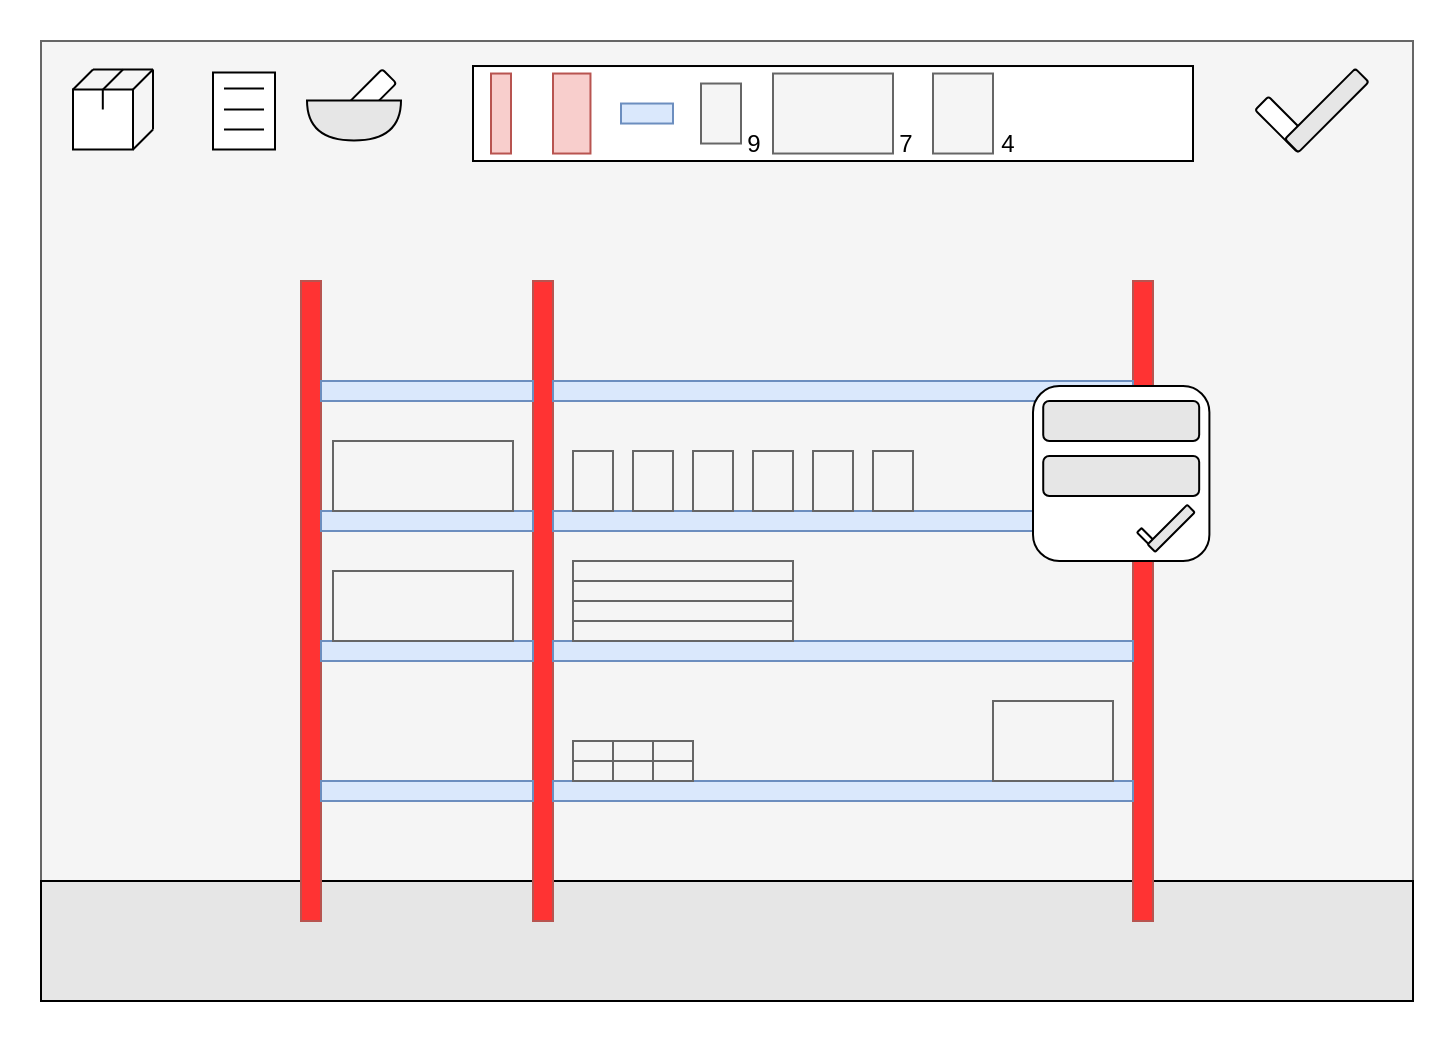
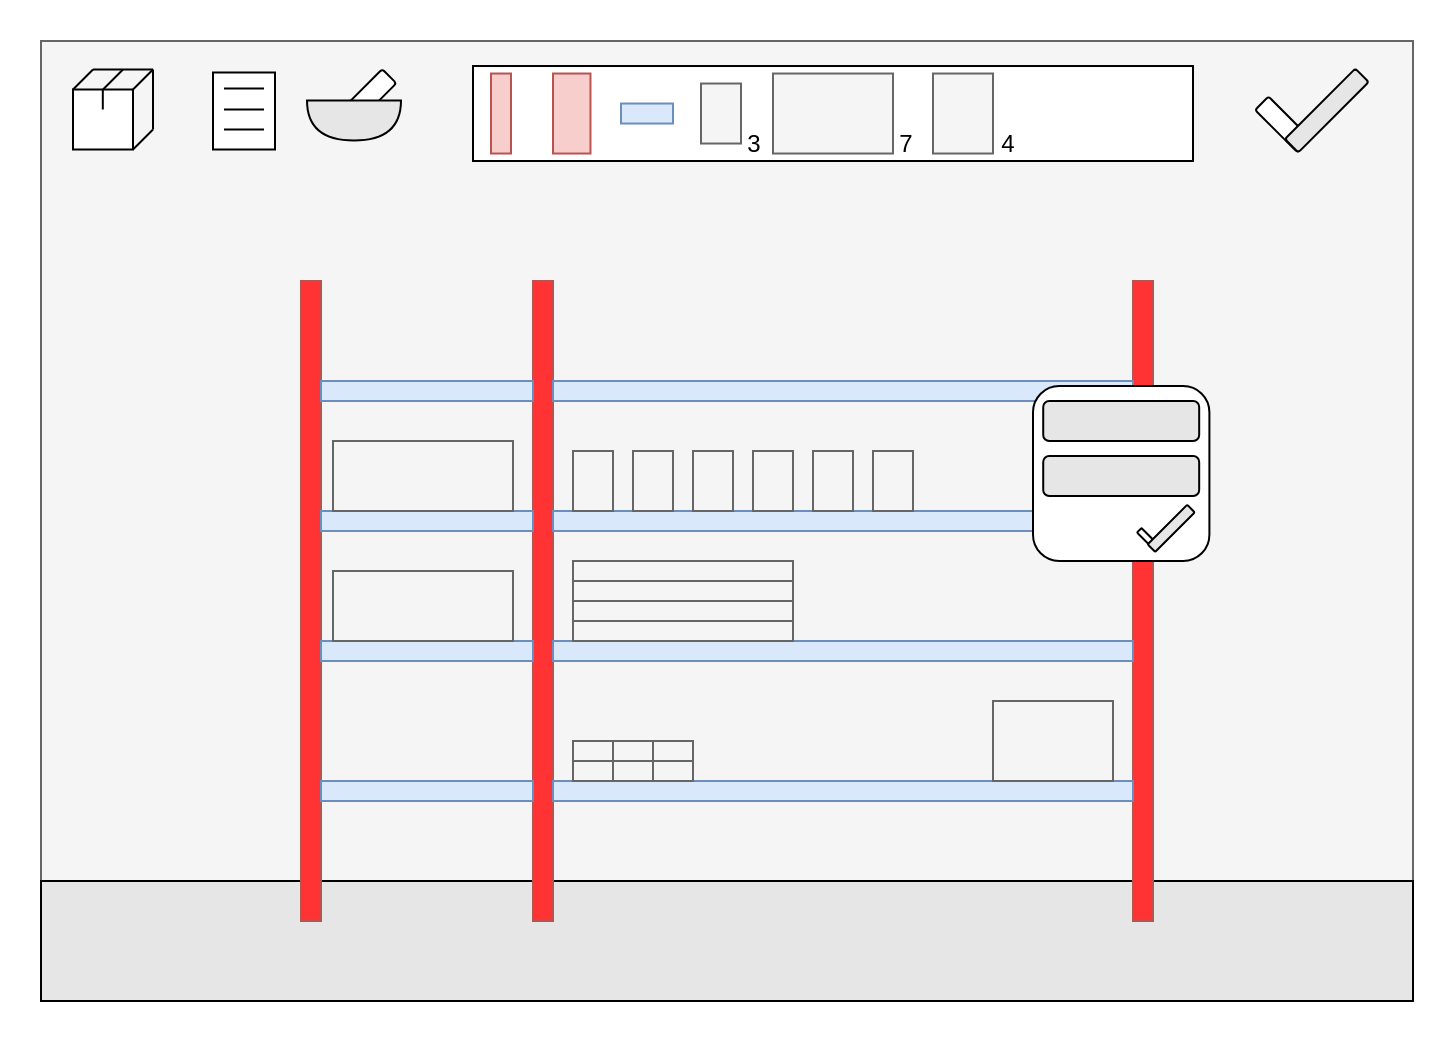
  <mxCell id="0" />
  <mxCell id="1" parent="0" />
  <mxCell id="2" value="" style="rounded=0;whiteSpace=wrap;html=1;strokeColor=#666666;fillColor=#f5f5f5;fontColor=#333333;" parent="1" vertex="1"><mxGeometry x="20" y="20" width="686" height="480" as="geometry" /></mxCell>
  <mxCell id="3" value="" style="rounded=0;whiteSpace=wrap;html=1;fillColor=#E6E6E6;" parent="1" vertex="1"><mxGeometry x="20" y="440" width="686" height="60" as="geometry" /></mxCell>
  <mxCell id="4" value="" style="rounded=1;whiteSpace=wrap;html=1;rotation=45;" parent="1" vertex="1"><mxGeometry x="626" y="56.99" width="30" height="9.5" as="geometry" /></mxCell>
  <mxCell id="5" value="" style="rounded=0;whiteSpace=wrap;html=1;strokeColor=#b85450;fillColor=#FF3333;" parent="1" vertex="1"><mxGeometry x="150" y="140" width="10" height="320" as="geometry" /></mxCell>
  <mxCell id="6" value="" style="rounded=0;whiteSpace=wrap;html=1;strokeColor=#b85450;fillColor=#FF3333;" parent="1" vertex="1"><mxGeometry x="266" y="140" width="10" height="320" as="geometry" /></mxCell>
  <mxCell id="7" value="" style="rounded=0;whiteSpace=wrap;html=1;strokeColor=#b85450;fillColor=#FF3333;" parent="1" vertex="1"><mxGeometry x="566" y="140" width="10" height="320" as="geometry" /></mxCell>
  <mxCell id="8" value="" style="rounded=0;whiteSpace=wrap;html=1;fillColor=#dae8fc;strokeColor=#6c8ebf;" parent="1" vertex="1"><mxGeometry x="160" y="190" width="106" height="10" as="geometry" /></mxCell>
  <mxCell id="9" value="" style="rounded=0;whiteSpace=wrap;html=1;fillColor=#dae8fc;strokeColor=#6c8ebf;" parent="1" vertex="1"><mxGeometry x="160" y="255" width="106" height="10" as="geometry" /></mxCell>
  <mxCell id="10" value="" style="rounded=0;whiteSpace=wrap;html=1;fillColor=#dae8fc;strokeColor=#6c8ebf;" parent="1" vertex="1"><mxGeometry x="160" y="320" width="106" height="10" as="geometry" /></mxCell>
  <mxCell id="11" value="" style="rounded=0;whiteSpace=wrap;html=1;fillColor=#dae8fc;strokeColor=#6c8ebf;" parent="1" vertex="1"><mxGeometry x="160" y="390" width="106" height="10" as="geometry" /></mxCell>
  <mxCell id="12" value="" style="rounded=0;whiteSpace=wrap;html=1;fillColor=#dae8fc;strokeColor=#6c8ebf;" parent="1" vertex="1"><mxGeometry x="276" y="190" width="290" height="10" as="geometry" /></mxCell>
  <mxCell id="13" value="" style="rounded=0;whiteSpace=wrap;html=1;fillColor=#dae8fc;strokeColor=#6c8ebf;" parent="1" vertex="1"><mxGeometry x="276" y="255" width="290" height="10" as="geometry" /></mxCell>
  <mxCell id="14" value="" style="rounded=0;whiteSpace=wrap;html=1;fillColor=#dae8fc;strokeColor=#6c8ebf;" parent="1" vertex="1"><mxGeometry x="276" y="320" width="290" height="10" as="geometry" /></mxCell>
  <mxCell id="15" value="" style="rounded=0;whiteSpace=wrap;html=1;fillColor=#dae8fc;strokeColor=#6c8ebf;" parent="1" vertex="1"><mxGeometry x="276" y="390" width="290" height="10" as="geometry" /></mxCell>
  <mxCell id="16" value="" style="rounded=1;whiteSpace=wrap;html=1;rotation=-45;fillColor=#E6E6E6;" parent="1" vertex="1"><mxGeometry x="638.02" y="50" width="49.78" height="9.5" as="geometry" /></mxCell>
  <mxCell id="17" value="" style="rounded=0;whiteSpace=wrap;html=1;strokeColor=#666666;fillColor=#f5f5f5;fontColor=#333333;" parent="1" vertex="1"><mxGeometry x="286" y="225" width="20" height="30" as="geometry" /></mxCell>
  <mxCell id="18" value="" style="rounded=0;whiteSpace=wrap;html=1;strokeColor=#666666;fillColor=#f5f5f5;fontColor=#333333;" parent="1" vertex="1"><mxGeometry x="316" y="225" width="20" height="30" as="geometry" /></mxCell>
  <mxCell id="19" value="" style="rounded=0;whiteSpace=wrap;html=1;strokeColor=#666666;fillColor=#f5f5f5;fontColor=#333333;" parent="1" vertex="1"><mxGeometry x="346" y="225" width="20" height="30" as="geometry" /></mxCell>
  <mxCell id="20" value="" style="rounded=0;whiteSpace=wrap;html=1;strokeColor=#666666;fillColor=#f5f5f5;fontColor=#333333;" parent="1" vertex="1"><mxGeometry x="376" y="225" width="20" height="30" as="geometry" /></mxCell>
  <mxCell id="21" value="" style="rounded=0;whiteSpace=wrap;html=1;strokeColor=#666666;fillColor=#f5f5f5;fontColor=#333333;" parent="1" vertex="1"><mxGeometry x="406" y="225" width="20" height="30" as="geometry" /></mxCell>
  <mxCell id="22" value="" style="rounded=0;whiteSpace=wrap;html=1;strokeColor=#666666;fillColor=#f5f5f5;fontColor=#333333;" parent="1" vertex="1"><mxGeometry x="436" y="225" width="20" height="30" as="geometry" /></mxCell>
  <mxCell id="23" value="" style="rounded=0;whiteSpace=wrap;html=1;fillColor=#f5f5f5;fontColor=#333333;strokeColor=#666666;" parent="1" vertex="1"><mxGeometry x="286" y="310" width="110" height="10" as="geometry" /></mxCell>
  <mxCell id="24" value="" style="rounded=0;whiteSpace=wrap;html=1;fillColor=#f5f5f5;fontColor=#333333;strokeColor=#666666;" parent="1" vertex="1"><mxGeometry x="286" y="300" width="110" height="10" as="geometry" /></mxCell>
  <mxCell id="25" value="" style="rounded=0;whiteSpace=wrap;html=1;fillColor=#f5f5f5;fontColor=#333333;strokeColor=#666666;" parent="1" vertex="1"><mxGeometry x="286" y="290" width="110" height="10" as="geometry" /></mxCell>
  <mxCell id="26" value="" style="rounded=0;whiteSpace=wrap;html=1;fillColor=#f5f5f5;fontColor=#333333;strokeColor=#666666;" parent="1" vertex="1"><mxGeometry x="286" y="280" width="110" height="10" as="geometry" /></mxCell>
  <mxCell id="27" value="" style="rounded=0;whiteSpace=wrap;html=1;fillColor=#f5f5f5;fontColor=#333333;strokeColor=#666666;" parent="1" vertex="1"><mxGeometry x="166" y="220" width="90" height="35" as="geometry" /></mxCell>
  <mxCell id="28" value="" style="rounded=0;whiteSpace=wrap;html=1;fillColor=#f5f5f5;fontColor=#333333;strokeColor=#666666;" parent="1" vertex="1"><mxGeometry x="166" y="285" width="90" height="35" as="geometry" /></mxCell>
  <mxCell id="29" value="" style="rounded=0;whiteSpace=wrap;html=1;fillColor=#f5f5f5;fontColor=#333333;strokeColor=#666666;" parent="1" vertex="1"><mxGeometry x="496" y="350" width="60" height="40" as="geometry" /></mxCell>
  <mxCell id="30" value="" style="rounded=0;whiteSpace=wrap;html=1;fillColor=#f5f5f5;fontColor=#333333;strokeColor=#666666;" parent="1" vertex="1"><mxGeometry x="286" y="380" width="20" height="10" as="geometry" /></mxCell>
  <mxCell id="31" value="" style="rounded=0;whiteSpace=wrap;html=1;fillColor=#f5f5f5;fontColor=#333333;strokeColor=#666666;" parent="1" vertex="1"><mxGeometry x="306" y="380" width="20" height="10" as="geometry" /></mxCell>
  <mxCell id="32" value="" style="rounded=0;whiteSpace=wrap;html=1;fillColor=#f5f5f5;fontColor=#333333;strokeColor=#666666;" parent="1" vertex="1"><mxGeometry x="326" y="380" width="20" height="10" as="geometry" /></mxCell>
  <mxCell id="33" value="" style="rounded=0;whiteSpace=wrap;html=1;fillColor=#f5f5f5;fontColor=#333333;strokeColor=#666666;" parent="1" vertex="1"><mxGeometry x="286" y="370" width="20" height="10" as="geometry" /></mxCell>
  <mxCell id="34" value="" style="rounded=0;whiteSpace=wrap;html=1;fillColor=#f5f5f5;fontColor=#333333;strokeColor=#666666;" parent="1" vertex="1"><mxGeometry x="306" y="370" width="20" height="10" as="geometry" /></mxCell>
  <mxCell id="35" value="" style="rounded=0;whiteSpace=wrap;html=1;fillColor=#f5f5f5;fontColor=#333333;strokeColor=#666666;" parent="1" vertex="1"><mxGeometry x="326" y="370" width="20" height="10" as="geometry" /></mxCell>
  <mxCell id="36" value="" style="rounded=0;whiteSpace=wrap;html=1;" parent="1" vertex="1"><mxGeometry x="236" y="32.51" width="360" height="47.49" as="geometry" /></mxCell>
  <mxCell id="37" value="" style="rounded=0;whiteSpace=wrap;html=1;rotation=-90;fillColor=#f8cecc;strokeColor=#b85450;" parent="1" vertex="1"><mxGeometry x="230" y="51.26" width="40" height="10" as="geometry" /></mxCell>
  <mxCell id="38" value="" style="rounded=0;whiteSpace=wrap;html=1;rotation=-90;fillColor=#f8cecc;strokeColor=#b85450;" parent="1" vertex="1"><mxGeometry x="265.37" y="46.89" width="40" height="18.74" as="geometry" /></mxCell>
  <mxCell id="39" value="" style="rounded=0;whiteSpace=wrap;html=1;fillColor=#dae8fc;strokeColor=#6c8ebf;" parent="1" vertex="1"><mxGeometry x="310" y="51.26" width="26" height="10" as="geometry" /></mxCell>
  <mxCell id="40" value="" style="rounded=1;whiteSpace=wrap;html=1;rotation=-45;" vertex="1" parent="1"><mxGeometry x="160" y="46.75" width="40" height="10" as="geometry" /></mxCell>
  <mxCell id="41" value="" style="shape=or;whiteSpace=wrap;html=1;rotation=90;fillColor=#E6E6E6;" vertex="1" parent="1"><mxGeometry x="166.5" y="36.25" width="20" height="47" as="geometry" /></mxCell>
  <mxCell id="42" value="" style="rounded=0;whiteSpace=wrap;html=1;" vertex="1" parent="1"><mxGeometry x="106" y="35.75" width="31" height="38.5" as="geometry" /></mxCell>
  <mxCell id="43" value="" style="endArrow=none;html=1;rounded=0;" edge="1" parent="1"><mxGeometry width="50" height="50" relative="1" as="geometry"><mxPoint x="111.5" y="43.75" as="sourcePoint" /><mxPoint x="131.5" y="43.75" as="targetPoint" /></mxGeometry></mxCell>
  <mxCell id="44" value="" style="endArrow=none;html=1;rounded=0;" edge="1" parent="1"><mxGeometry width="50" height="50" relative="1" as="geometry"><mxPoint x="111.5" y="54.25" as="sourcePoint" /><mxPoint x="131.5" y="54.25" as="targetPoint" /></mxGeometry></mxCell>
  <mxCell id="45" value="" style="endArrow=none;html=1;rounded=0;" edge="1" parent="1"><mxGeometry width="50" height="50" relative="1" as="geometry"><mxPoint x="111.5" y="64.25" as="sourcePoint" /><mxPoint x="131.5" y="64.25" as="targetPoint" /></mxGeometry></mxCell>
  <mxCell id="46" value="" style="whiteSpace=wrap;html=1;aspect=fixed;" vertex="1" parent="1"><mxGeometry x="36" y="44.25" width="30" height="30" as="geometry" /></mxCell>
  <mxCell id="47" value="" style="endArrow=none;html=1;rounded=0;" edge="1" parent="1"><mxGeometry width="50" height="50" relative="1" as="geometry"><mxPoint x="66" y="74.25" as="sourcePoint" /><mxPoint x="76" y="64.25" as="targetPoint" /></mxGeometry></mxCell>
  <mxCell id="48" value="" style="endArrow=none;html=1;rounded=0;" edge="1" parent="1"><mxGeometry width="50" height="50" relative="1" as="geometry"><mxPoint x="66" y="44.25" as="sourcePoint" /><mxPoint x="76" y="34.25" as="targetPoint" /></mxGeometry></mxCell>
  <mxCell id="49" value="" style="endArrow=none;html=1;rounded=0;" edge="1" parent="1"><mxGeometry width="50" height="50" relative="1" as="geometry"><mxPoint x="36" y="44.25" as="sourcePoint" /><mxPoint x="46" y="34.25" as="targetPoint" /></mxGeometry></mxCell>
  <mxCell id="50" value="" style="endArrow=none;html=1;rounded=0;" edge="1" parent="1"><mxGeometry width="50" height="50" relative="1" as="geometry"><mxPoint x="46" y="34.25" as="sourcePoint" /><mxPoint x="76" y="34.25" as="targetPoint" /></mxGeometry></mxCell>
  <mxCell id="51" value="" style="endArrow=none;html=1;rounded=0;" edge="1" parent="1"><mxGeometry width="50" height="50" relative="1" as="geometry"><mxPoint x="76" y="34.25" as="sourcePoint" /><mxPoint x="76" y="64.25" as="targetPoint" /></mxGeometry></mxCell>
  <mxCell id="52" value="" style="endArrow=none;html=1;rounded=0;" edge="1" parent="1"><mxGeometry width="50" height="50" relative="1" as="geometry"><mxPoint x="51" y="44.25" as="sourcePoint" /><mxPoint x="61" y="34.25" as="targetPoint" /></mxGeometry></mxCell>
  <mxCell id="53" value="" style="endArrow=none;html=1;rounded=0;" edge="1" parent="1"><mxGeometry width="50" height="50" relative="1" as="geometry"><mxPoint x="50.9" y="44.25" as="sourcePoint" /><mxPoint x="50.9" y="54.25" as="targetPoint" /></mxGeometry></mxCell>
  <mxCell id="54" value="" style="rounded=0;whiteSpace=wrap;html=1;strokeColor=#666666;fillColor=#f5f5f5;fontColor=#333333;" parent="1" vertex="1"><mxGeometry x="350" y="41.26" width="20" height="30" as="geometry" /></mxCell>
- <mxCell id="55" value="9" style="text;html=1;align=center;verticalAlign=middle;whiteSpace=wrap;rounded=0;" vertex="1" parent="1"><mxGeometry x="347" y="56.99" width="60" height="30" as="geometry" /></mxCell>
+ <mxCell id="55" value="3" style="text;html=1;align=center;verticalAlign=middle;whiteSpace=wrap;rounded=0;" vertex="1" parent="1"><mxGeometry x="347" y="56.99" width="60" height="30" as="geometry" /></mxCell>
  <mxCell id="56" value="" style="rounded=0;whiteSpace=wrap;html=1;fillColor=#f5f5f5;fontColor=#333333;strokeColor=#666666;" vertex="1" parent="1"><mxGeometry x="386" y="36.26" width="60" height="40" as="geometry" /></mxCell>
  <mxCell id="57" value="7" style="text;html=1;align=center;verticalAlign=middle;whiteSpace=wrap;rounded=0;" vertex="1" parent="1"><mxGeometry x="423" y="56.75" width="60" height="30" as="geometry" /></mxCell>
  <mxCell id="58" value="" style="rounded=0;whiteSpace=wrap;html=1;fillColor=#f5f5f5;fontColor=#333333;strokeColor=#666666;" vertex="1" parent="1"><mxGeometry x="466" y="36.26" width="30" height="40" as="geometry" /></mxCell>
  <mxCell id="59" value="4" style="text;html=1;align=center;verticalAlign=middle;whiteSpace=wrap;rounded=0;" vertex="1" parent="1"><mxGeometry x="474" y="56.75" width="60" height="30" as="geometry" /></mxCell>
  <mxCell id="60" value="" style="rounded=1;whiteSpace=wrap;html=1;" vertex="1" parent="1"><mxGeometry x="516" y="192.5" width="88.2" height="87.5" as="geometry" /></mxCell>
  <mxCell id="61" value="" style="rounded=1;whiteSpace=wrap;html=1;fillColor=#E6E6E6;" vertex="1" parent="1"><mxGeometry x="521.11" y="200" width="77.98" height="20" as="geometry" /></mxCell>
  <mxCell id="62" value="" style="rounded=1;whiteSpace=wrap;html=1;fillColor=#E6E6E6;" vertex="1" parent="1"><mxGeometry x="521.11" y="227.5" width="77.98" height="20" as="geometry" /></mxCell>
  <mxCell id="63" value="" style="rounded=1;whiteSpace=wrap;html=1;rotation=45;" vertex="1" parent="1"><mxGeometry x="567.58" y="266.83" width="10.69" height="3.17" as="geometry" /></mxCell>
  <mxCell id="64" value="" style="rounded=1;whiteSpace=wrap;html=1;rotation=-45;fillColor=#E6E6E6;" vertex="1" parent="1"><mxGeometry x="571.11" y="261" width="27.98" height="5.34" as="geometry" /></mxCell>
